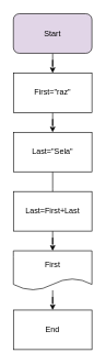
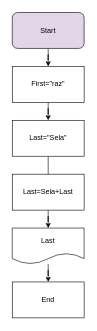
  <mxCell id="0" />
  <mxCell id="1" parent="0" />
  <mxCell id="2" value="" style="edgeStyle=orthogonalEdgeStyle;rounded=0;orthogonalLoop=1;jettySize=auto;html=1;" edge="1" parent="1" source="3" target="5"><mxGeometry relative="1" as="geometry" /></mxCell>
  <mxCell id="3" value="Start" style="rounded=1;whiteSpace=wrap;html=1;fillColor=#e1d5e7;" vertex="1" parent="1"><mxGeometry x="20" y="20" width="120" height="60" as="geometry" /></mxCell>
  <mxCell id="4" value="" style="edgeStyle=orthogonalEdgeStyle;rounded=0;orthogonalLoop=1;jettySize=auto;html=1;" edge="1" parent="1" source="5" target="7"><mxGeometry relative="1" as="geometry" /></mxCell>
  <mxCell id="5" value="First=&quot;raz&quot;" style="rounded=0;whiteSpace=wrap;html=1;" vertex="1" parent="1"><mxGeometry x="20" y="110" width="120" height="60" as="geometry" /></mxCell>
  <mxCell id="6" value="" style="edgeStyle=orthogonalEdgeStyle;rounded=0;orthogonalLoop=1;jettySize=auto;html=1;" edge="1" parent="1" source="7"><mxGeometry relative="1" as="geometry"><mxPoint x="80" y="310" as="targetPoint" /></mxGeometry></mxCell>
  <mxCell id="7" value="Last=&quot;Sela&quot;" style="whiteSpace=wrap;html=1;rounded=0;" vertex="1" parent="1"><mxGeometry x="20" y="200" width="120" height="60" as="geometry" /></mxCell>
  <mxCell id="8" value="End" style="whiteSpace=wrap;html=1;rounded=0;" vertex="1" parent="1"><mxGeometry x="20" y="470" width="120" height="60" as="geometry" /></mxCell>
  <mxCell id="9" value="" style="edgeStyle=orthogonalEdgeStyle;rounded=0;orthogonalLoop=1;jettySize=auto;html=1;" edge="1" parent="1" source="10" target="12"><mxGeometry relative="1" as="geometry" /></mxCell>
- <mxCell id="10" value="Last=First+Last" style="rounded=0;whiteSpace=wrap;html=1;" vertex="1" parent="1"><mxGeometry x="20" y="290" width="120" height="60" as="geometry" /></mxCell>
+ <mxCell id="10" value="Last=Sela+Last" style="rounded=0;whiteSpace=wrap;html=1;" vertex="1" parent="1"><mxGeometry x="20" y="290" width="120" height="60" as="geometry" /></mxCell>
  <mxCell id="11" value="" style="edgeStyle=orthogonalEdgeStyle;rounded=0;orthogonalLoop=1;jettySize=auto;html=1;" edge="1" parent="1" source="12" target="8"><mxGeometry relative="1" as="geometry" /></mxCell>
- <mxCell id="12" value="First" style="shape=document;whiteSpace=wrap;html=1;boundedLbl=1;" vertex="1" parent="1"><mxGeometry x="20" y="380" width="120" height="60" as="geometry" /></mxCell>
+ <mxCell id="12" value="Last" style="shape=document;whiteSpace=wrap;html=1;boundedLbl=1;" vertex="1" parent="1"><mxGeometry x="20" y="380" width="120" height="60" as="geometry" /></mxCell>
